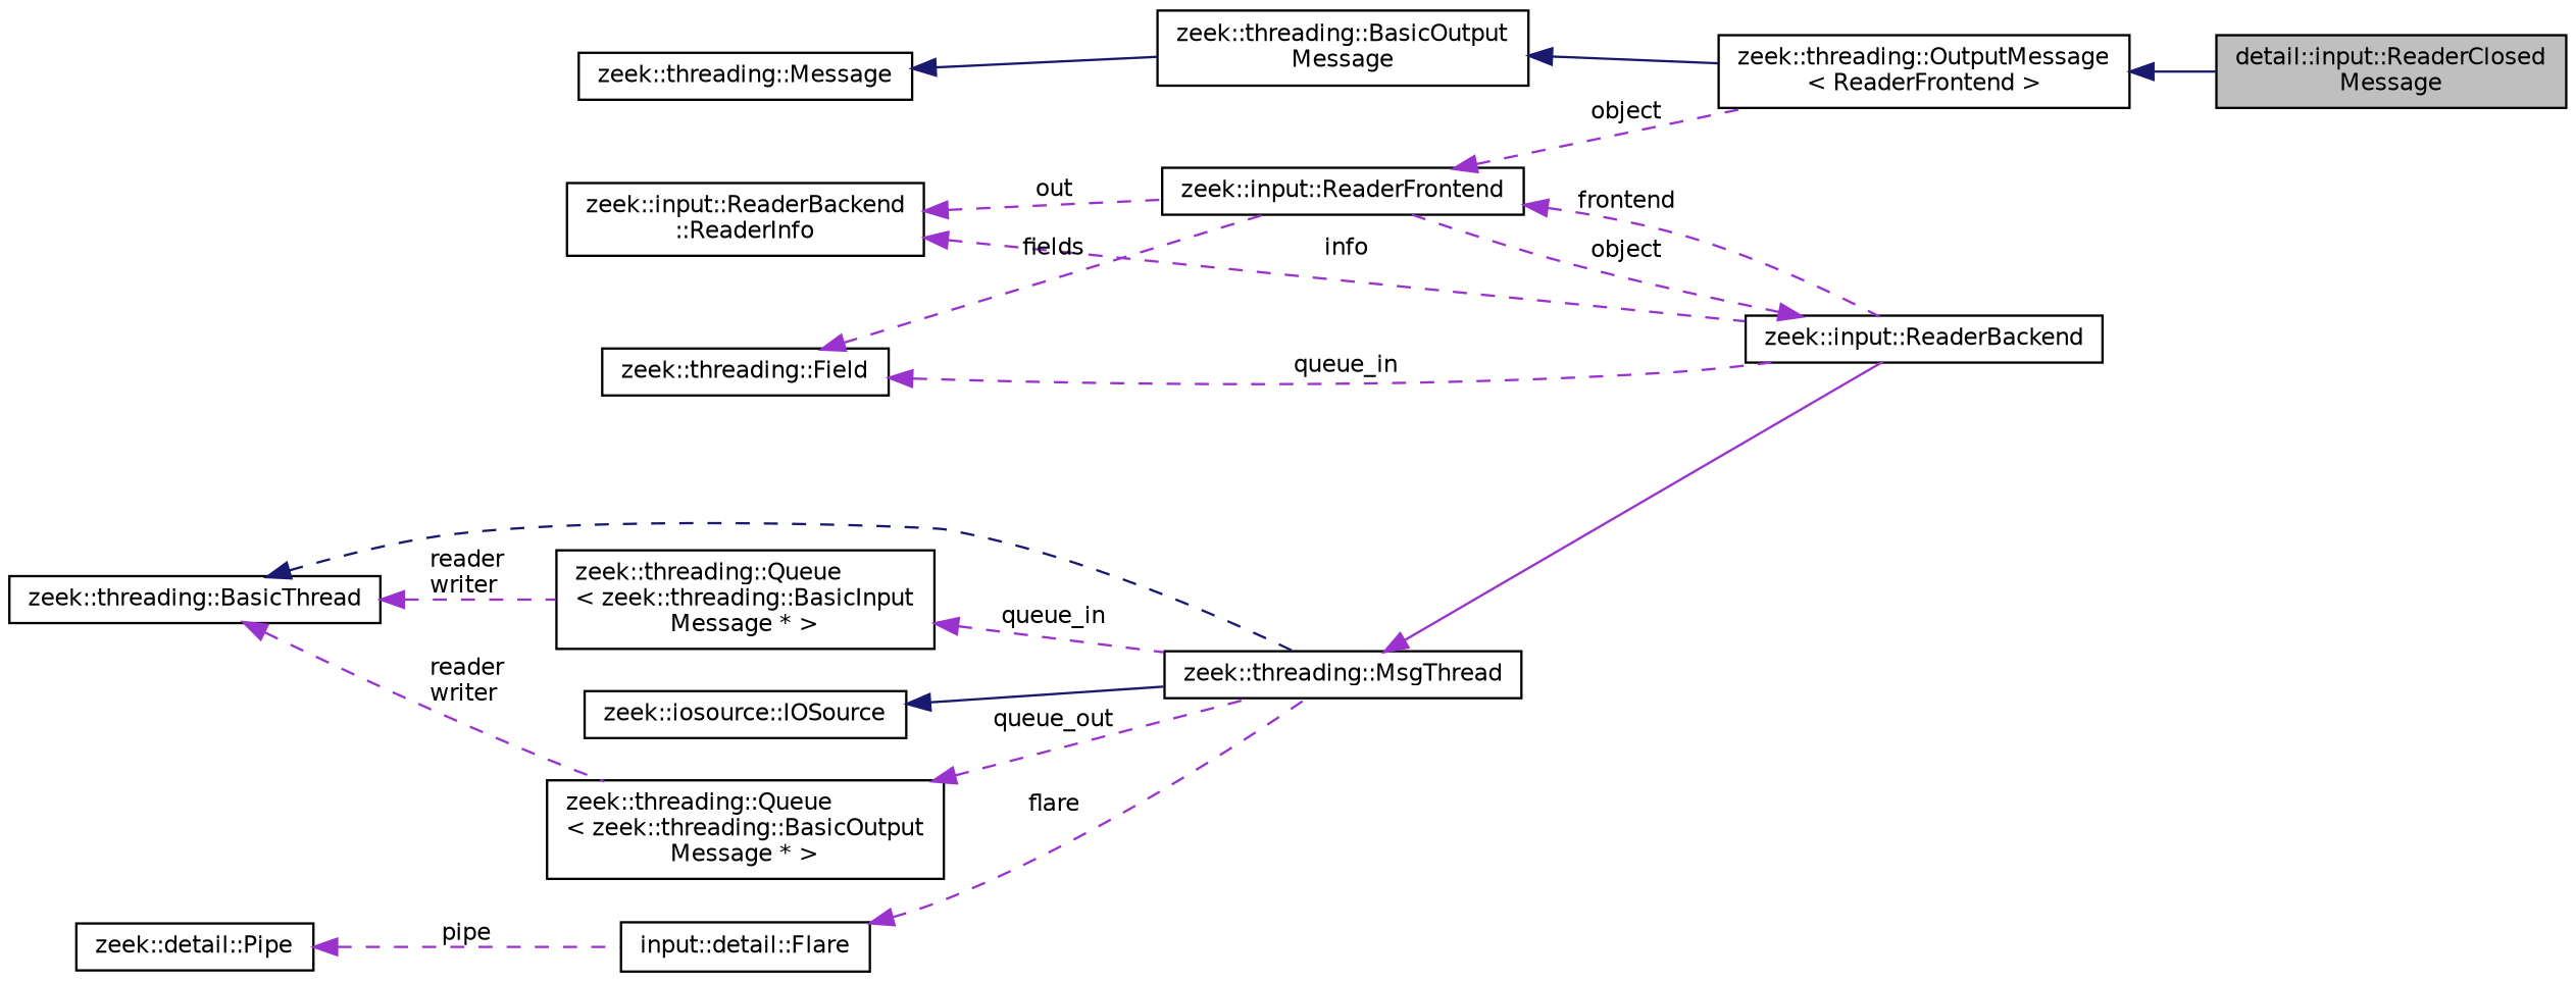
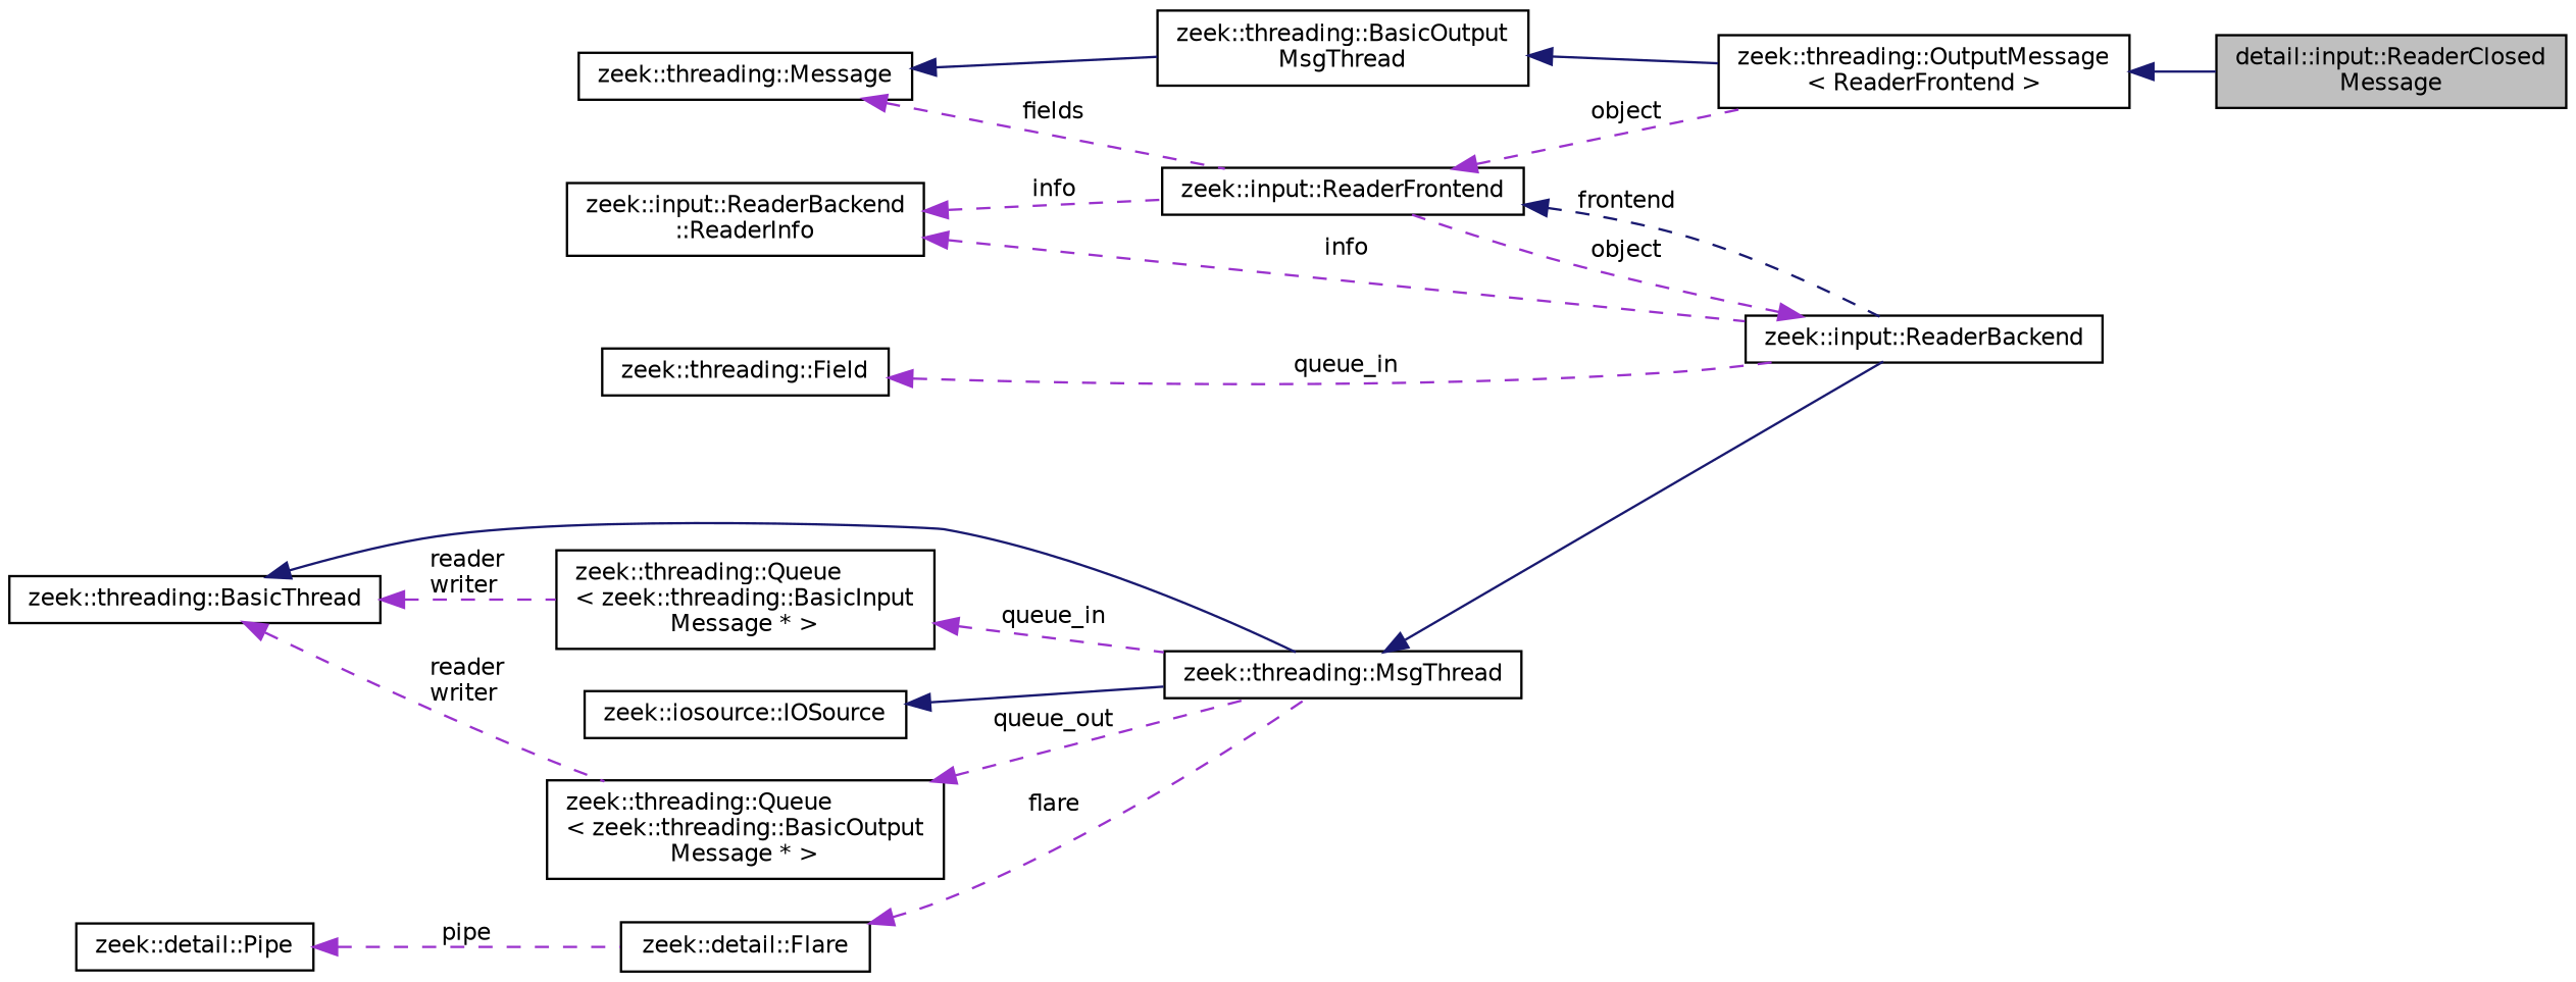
  digraph {
    rankdir=LR
    node [color=black fillcolor=white fontname=Helvetica fontsize=10 shape=record style=filled]
    edge [color=darkorchid3 dir=back fontname=Helvetica fontsize=10 labelfontname=Helvetica labelfontsize=10 style=dashed]
    n1 [fillcolor=grey75 fontcolor=black height=0.2 label="detail::input::ReaderClosed\lMessage" width=0.4]
    n2 [height=0.2 label="zeek::threading::OutputMessage\l\< ReaderFrontend \>" width=0.4]
-   n3 [height=0.2 label="zeek::threading::BasicOutput\lMessage" width=0.4]
+   n3 [height=0.2 label="zeek::threading::BasicOutput\lMsgThread" width=0.4]
    n4 [height=0.2 label="zeek::threading::Message" width=0.4]
    n5 [height=0.2 label="zeek::input::ReaderFrontend" width=0.4]
    n6 [height=0.2 label="zeek::input::ReaderBackend" width=0.4]
    n7 [height=0.2 label="zeek::threading::MsgThread" width=0.4]
    n8 [height=0.2 label="zeek::threading::BasicThread" width=0.4]
    n9 [height=0.2 label="zeek::threading::Queue\l\< zeek::threading::BasicInput\lMessage * \>" width=0.4]
    n10 [height=0.2 label="zeek::threading::Queue\l\< zeek::threading::BasicOutput\lMessage * \>" width=0.4]
    n11 [height=0.2 label="zeek::iosource::IOSource" width=0.4]
-   n12 [height=0.2 label="input::detail::Flare" width=0.4]
+   n12 [height=0.2 label="zeek::detail::Flare" width=0.4]
    n13 [height=0.2 label="zeek::detail::Pipe" width=0.4]
    n14 [height=0.2 label="zeek::input::ReaderBackend\l::ReaderInfo" width=0.4]
    n15 [height=0.2 label="zeek::threading::Field" width=0.4]
    n2 -> n1 [color=midnightblue style=solid]
    n3 -> n2 [color=midnightblue style=solid]
    n4 -> n3 [color=midnightblue style=solid]
    n5 -> n2 [label=" object"]
-   n5 -> n6 [label=" frontend"]
+   n5 -> n6 [color=midnightblue label=" frontend"]
    n6 -> n5 [label=" object"]
-   n7 -> n6 [style=solid]
-   n8 -> n7 [color=midnightblue]
+   n7 -> n6 [color=midnightblue style=solid]
+   n8 -> n7 [color=midnightblue style=solid]
    n8 -> n9 [label=" reader\nwriter"]
    n8 -> n10 [label=" reader\nwriter"]
    n9 -> n7 [label=" queue_in"]
    n10 -> n7 [label=" queue_out"]
    n11 -> n7 [color=midnightblue style=solid]
    n12 -> n7 [label=" flare"]
    n13 -> n12 [label=" pipe"]
-   n14 -> n5 [label=" out"]
+   n14 -> n5 [label=" info"]
    n14 -> n6 [label=" info"]
-   n15 -> n5 [label=" fields"]
+   n4 -> n5 [label=" fields"]
    n15 -> n6 [label=" queue_in"]
  }
